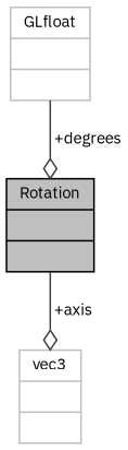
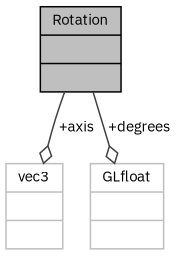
  digraph {
    fontname="IBM Plex Sans"
    node [color=grey75 fontname="IBM Plex Sans" fontsize=10 shape=record]
    edge [arrowhead=odiamond color=grey25 fontname="IBM Plex Sans" fontsize=10 labelfontname=Helvetica labelfontsize=10 style=solid]
    n1 [color=black fillcolor=grey75 fontcolor=black height=0.2 label="{Rotation\n||}" style=filled width=0.4]
    n2 [height=0.2 label="{vec3\n||}" width=0.4]
    n3 [height=0.2 label="{GLfloat\n||}" width=0.4]
    n1 -> n2 [label=" +axis"]
-   n3 -> n1 [label=" +degrees"]
+   n1 -> n3 [label=" +degrees"]
  }
